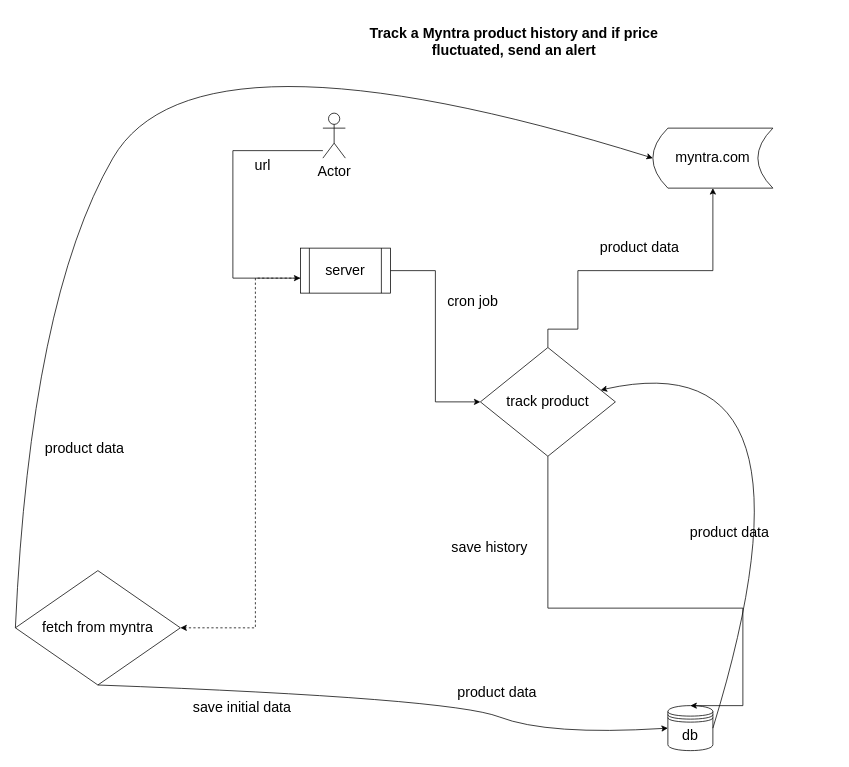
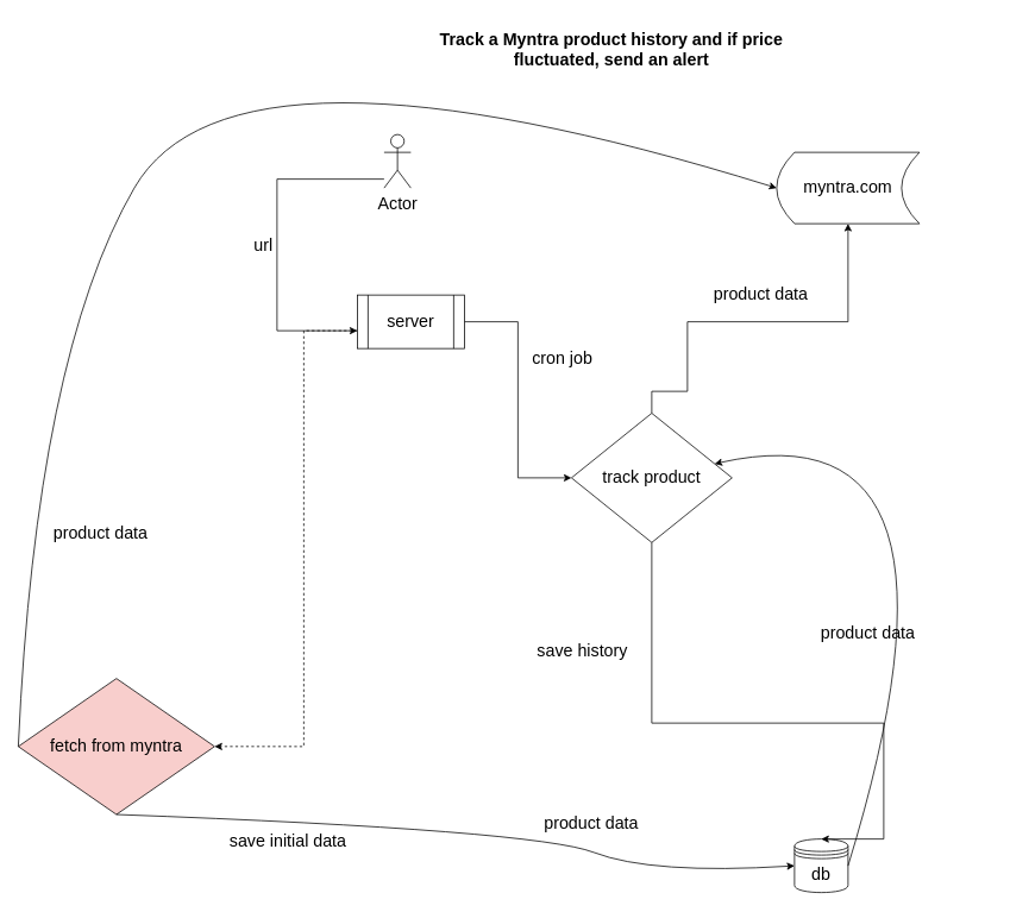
  <mxCell id="0" />
  <mxCell id="1" parent="0" />
  <mxCell id="2" value="Track a Myntra product history and if price fluctuated, send an alert" style="text;html=1;strokeColor=none;fillColor=none;align=center;verticalAlign=middle;whiteSpace=wrap;rounded=0;fontStyle=1;fontSize=19;" vertex="1" parent="1"><mxGeometry x="480" y="30" width="410" height="50" as="geometry" /></mxCell>
  <mxCell id="3" value="" style="edgeStyle=orthogonalEdgeStyle;rounded=0;orthogonalLoop=1;jettySize=auto;html=1;fontSize=19;" edge="1" parent="1" source="4" target="8"><mxGeometry relative="1" as="geometry"><mxPoint x="410.059" y="300" as="sourcePoint" /><mxPoint x="740" y="250" as="targetPoint" /><Array as="points"><mxPoint x="310" y="200" /><mxPoint x="310" y="370" /></Array></mxGeometry></mxCell>
  <mxCell id="4" value="Actor" style="shape=umlActor;verticalLabelPosition=bottom;verticalAlign=top;html=1;outlineConnect=0;fontSize=19;" vertex="1" parent="1"><mxGeometry x="430" y="150" width="30" height="60" as="geometry" /></mxCell>
  <mxCell id="5" value="db" style="shape=datastore;whiteSpace=wrap;html=1;fontSize=19;" vertex="1" parent="1"><mxGeometry x="890" y="940" width="60" height="60" as="geometry" /></mxCell>
  <mxCell id="6" style="edgeStyle=orthogonalEdgeStyle;rounded=0;orthogonalLoop=1;jettySize=auto;html=1;entryX=0;entryY=0.5;entryDx=0;entryDy=0;fontSize=19;" edge="1" parent="1" source="8" target="11"><mxGeometry relative="1" as="geometry" /></mxCell>
  <mxCell id="7" style="edgeStyle=orthogonalEdgeStyle;rounded=0;orthogonalLoop=1;jettySize=auto;html=1;entryX=1;entryY=0.5;entryDx=0;entryDy=0;fontSize=19;dashed=1;" edge="1" parent="1" source="8" target="15"><mxGeometry relative="1" as="geometry"><Array as="points"><mxPoint x="340" y="370" /><mxPoint x="340" y="836" /></Array></mxGeometry></mxCell>
  <mxCell id="8" value="server" style="shape=process;whiteSpace=wrap;html=1;backgroundOutline=1;fontSize=19;" vertex="1" parent="1"><mxGeometry x="400" y="330" width="120" height="60" as="geometry" /></mxCell>
  <mxCell id="9" value="" style="edgeStyle=orthogonalEdgeStyle;rounded=0;orthogonalLoop=1;jettySize=auto;html=1;fontSize=19;entryX=0.5;entryY=1;entryDx=0;entryDy=0;" edge="1" parent="1" source="11" target="14"><mxGeometry relative="1" as="geometry"><Array as="points"><mxPoint x="730" y="438" /><mxPoint x="770" y="438" /><mxPoint x="770" y="360" /><mxPoint x="950" y="360" /></Array></mxGeometry></mxCell>
  <mxCell id="10" style="edgeStyle=orthogonalEdgeStyle;rounded=0;orthogonalLoop=1;jettySize=auto;html=1;entryX=0.5;entryY=0;entryDx=0;entryDy=0;fontSize=19;" edge="1" parent="1" source="11" target="5"><mxGeometry relative="1" as="geometry"><Array as="points"><mxPoint x="730" y="810" /><mxPoint x="990" y="810" /></Array></mxGeometry></mxCell>
  <mxCell id="11" value="track product" style="rhombus;whiteSpace=wrap;html=1;fontSize=19;" vertex="1" parent="1"><mxGeometry x="640" y="462.5" width="180" height="145" as="geometry" /></mxCell>
  <mxCell id="12" value="cron job" style="text;html=1;strokeColor=none;fillColor=none;align=center;verticalAlign=middle;whiteSpace=wrap;rounded=0;fontSize=19;" vertex="1" parent="1"><mxGeometry x="590" y="390" width="80" height="22.5" as="geometry" /></mxCell>
  <mxCell id="13" value="" style="curved=1;endArrow=classic;html=1;fontSize=19;exitX=1;exitY=0.5;exitDx=0;exitDy=0;" edge="1" parent="1" source="5" target="11"><mxGeometry width="50" height="50" relative="1" as="geometry"><mxPoint x="710" y="560" as="sourcePoint" /><mxPoint x="860" y="580" as="targetPoint" /><Array as="points"><mxPoint x="1110" y="450" /></Array></mxGeometry></mxCell>
  <mxCell id="14" value="myntra.com" style="shape=dataStorage;whiteSpace=wrap;html=1;fixedSize=1;fontSize=19;" vertex="1" parent="1"><mxGeometry x="870" y="170" width="160" height="80" as="geometry" /></mxCell>
- <mxCell id="15" value="fetch from myntra" style="rhombus;whiteSpace=wrap;html=1;fontSize=19;" vertex="1" parent="1"><mxGeometry x="20" y="760" width="220" height="152.5" as="geometry" /></mxCell>
+ <mxCell id="15" value="fetch from myntra" style="rhombus;whiteSpace=wrap;html=1;fontSize=19;fillColor=#f8cecc;" vertex="1" parent="1"><mxGeometry x="20" y="760" width="220" height="152.5" as="geometry" /></mxCell>
  <mxCell id="16" value="" style="curved=1;endArrow=classic;html=1;fontSize=19;entryX=0;entryY=0.5;entryDx=0;entryDy=0;exitX=0;exitY=0.5;exitDx=0;exitDy=0;" edge="1" parent="1" source="15" target="14"><mxGeometry width="50" height="50" relative="1" as="geometry"><mxPoint x="520" y="440" as="sourcePoint" /><mxPoint x="570" y="390" as="targetPoint" /><Array as="points"><mxPoint x="40" y="400" /><mxPoint y="20" x="260" /></Array></mxGeometry></mxCell>
  <mxCell id="17" value="product data" style="text;html=1;strokeColor=none;fillColor=none;align=center;verticalAlign=middle;whiteSpace=wrap;rounded=0;fontSize=19;" vertex="1" parent="1"><mxGeometry x="50" y="587.5" width="125" height="20" as="geometry" /></mxCell>
  <mxCell id="18" value="product data" style="text;html=1;strokeColor=none;fillColor=none;align=center;verticalAlign=middle;whiteSpace=wrap;rounded=0;fontSize=19;" vertex="1" parent="1"><mxGeometry x="600" y="912.5" width="125" height="20" as="geometry" /></mxCell>
- <mxCell id="19" value="url" style="text;html=1;strokeColor=none;fillColor=none;align=center;verticalAlign=middle;whiteSpace=wrap;rounded=0;fontSize=19;" vertex="1" parent="1"><mxGeometry x="330" y="210" width="40" height="20" as="geometry" /></mxCell>
+ <mxCell id="19" value="url" style="text;html=1;strokeColor=none;fillColor=none;align=center;verticalAlign=middle;whiteSpace=wrap;rounded=0;fontSize=19;" vertex="1" parent="1"><mxGeometry x="275" y="265" width="40" height="20" as="geometry" /></mxCell>
  <mxCell id="20" value="" style="curved=1;endArrow=classic;html=1;fontSize=19;entryX=0;entryY=0.5;entryDx=0;entryDy=0;exitX=0.5;exitY=1;exitDx=0;exitDy=0;" edge="1" parent="1" source="15" target="5"><mxGeometry width="50" height="50" relative="1" as="geometry"><mxPoint x="530" y="880" as="sourcePoint" /><mxPoint x="610" y="720" as="targetPoint" /><Array as="points"><mxPoint x="600" y="930" /><mxPoint x="730" y="980" /></Array></mxGeometry></mxCell>
  <mxCell id="21" value="product data" style="text;html=1;strokeColor=none;fillColor=none;align=center;verticalAlign=middle;whiteSpace=wrap;rounded=0;fontSize=19;" vertex="1" parent="1"><mxGeometry x="910" y="700" width="125" height="20" as="geometry" /></mxCell>
  <mxCell id="22" value="product data" style="text;html=1;strokeColor=none;fillColor=none;align=center;verticalAlign=middle;whiteSpace=wrap;rounded=0;fontSize=19;" vertex="1" parent="1"><mxGeometry x="790" y="320" width="125" height="20" as="geometry" /></mxCell>
  <mxCell id="23" value="save initial data" style="text;html=1;strokeColor=none;fillColor=none;align=center;verticalAlign=middle;whiteSpace=wrap;rounded=0;fontSize=19;" vertex="1" parent="1"><mxGeometry x="230" y="932.5" width="185" height="20" as="geometry" /></mxCell>
  <mxCell id="24" value="save history" style="text;html=1;strokeColor=none;fillColor=none;align=center;verticalAlign=middle;whiteSpace=wrap;rounded=0;fontSize=19;" vertex="1" parent="1"><mxGeometry x="590" y="720" width="125" height="20" as="geometry" /></mxCell>
